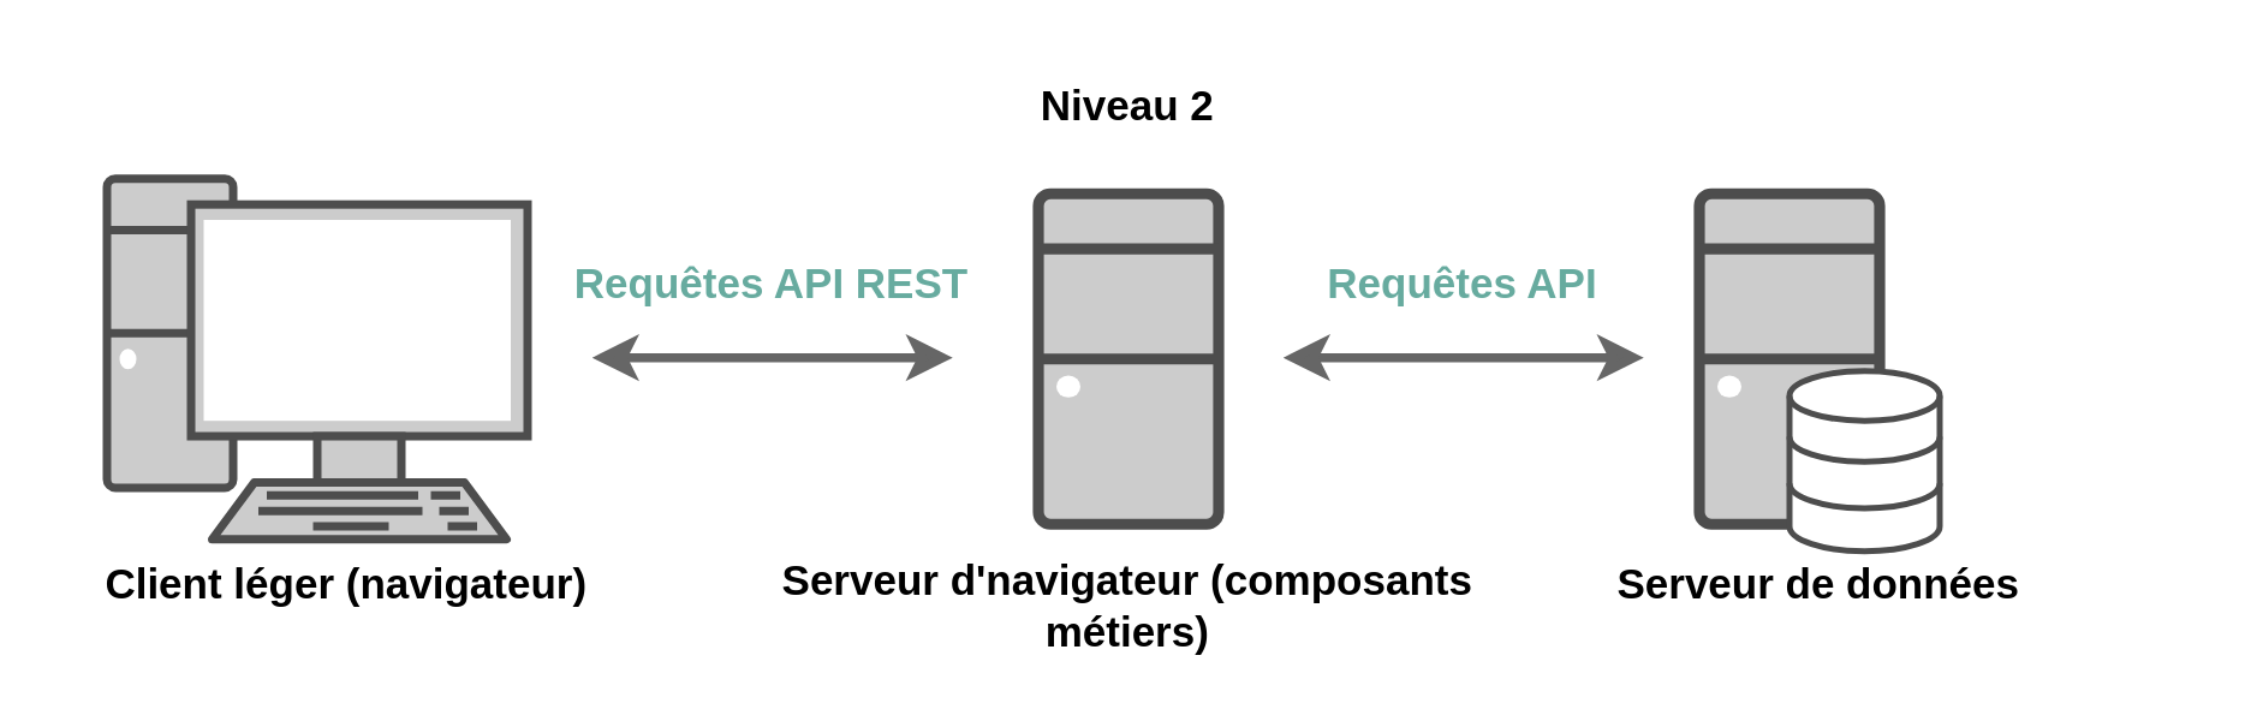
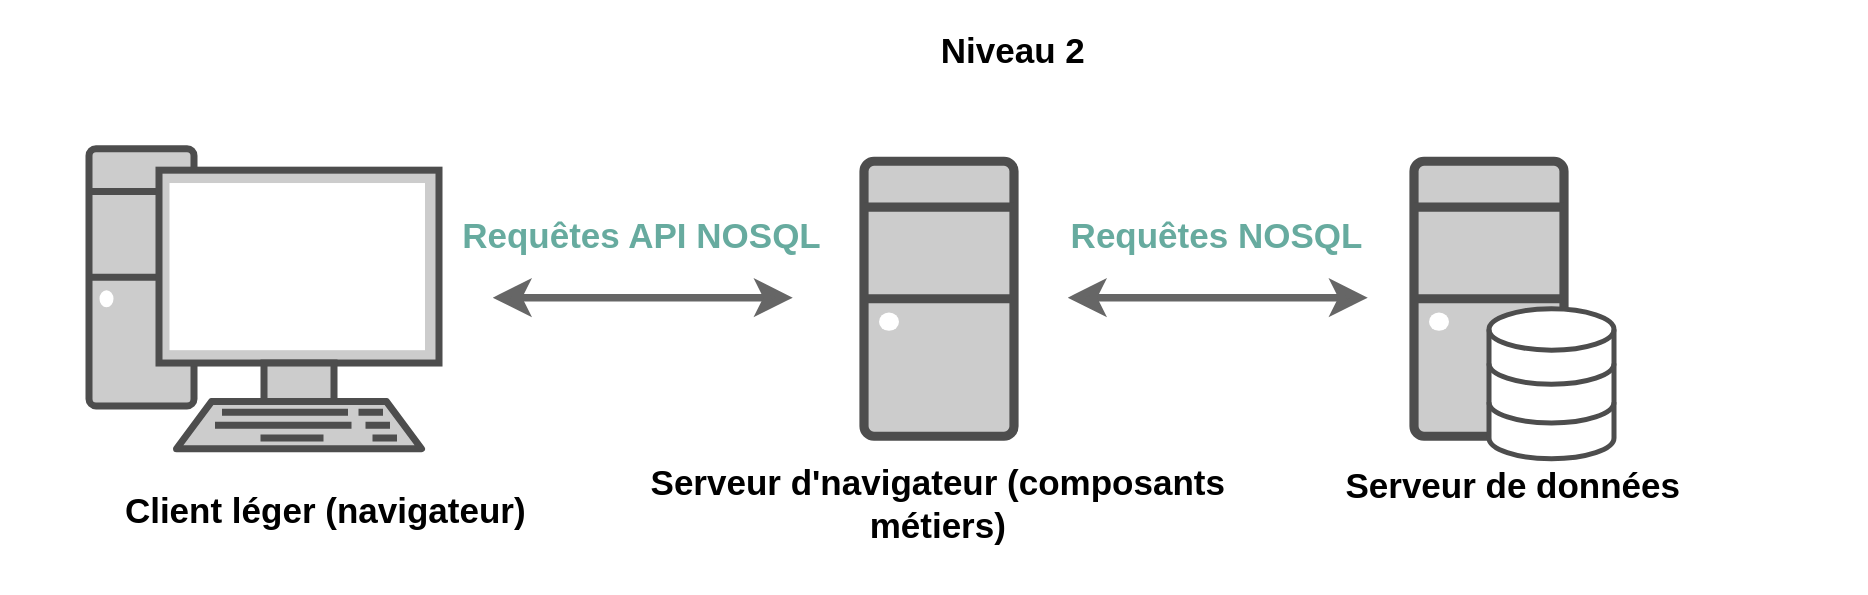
  <mxCell id="0" />
  <mxCell id="1" parent="0" />
  <mxCell id="2" value="" style="fontColor=#0066CC;verticalAlign=top;verticalLabelPosition=bottom;labelPosition=center;align=center;html=1;outlineConnect=0;fillColor=#CCCCCC;strokeColor=#4D4D4D;gradientColor=none;gradientDirection=north;strokeWidth=2;shape=mxgraph.networks.pc;" parent="1" vertex="1"><mxGeometry x="35" y="59" width="140" height="120" as="geometry" /></mxCell>
  <mxCell id="3" value="" style="fontColor=#0066CC;verticalAlign=top;verticalLabelPosition=bottom;labelPosition=center;align=center;html=1;outlineConnect=0;fillColor=#CCCCCC;strokeColor=#4D4D4D;gradientColor=none;gradientDirection=north;strokeWidth=2;shape=mxgraph.networks.desktop_pc;" parent="1" vertex="1"><mxGeometry x="345" y="64" width="60" height="110" as="geometry" /></mxCell>
  <mxCell id="4" value="" style="fontColor=#0066CC;verticalAlign=top;verticalLabelPosition=bottom;labelPosition=center;align=center;html=1;outlineConnect=0;fillColor=#CCCCCC;strokeColor=#4D4D4D;gradientColor=none;gradientDirection=north;strokeWidth=2;shape=mxgraph.networks.desktop_pc;" parent="1" vertex="1"><mxGeometry x="565" y="64" width="60" height="110" as="geometry" /></mxCell>
  <mxCell id="5" value="" style="html=1;verticalLabelPosition=bottom;align=center;labelBackgroundColor=#ffffff;verticalAlign=top;strokeWidth=2;strokeColor=#4D4D4D;shadow=0;dashed=0;shape=mxgraph.ios7.icons.data;" parent="1" vertex="1"><mxGeometry x="595" y="123" width="50" height="60" as="geometry" /></mxCell>
- <mxCell id="6" value="&lt;font color=&quot;#67ab9f&quot; size=&quot;1&quot;&gt;&lt;b style=&quot;font-size: 14px;&quot;&gt;Requêtes API REST&lt;/b&gt;&lt;/font&gt;" style="text;html=1;align=center;verticalAlign=middle;whiteSpace=wrap;rounded=0;" parent="1" vertex="1"><mxGeometry x="175" y="79" width="163" height="30" as="geometry" /></mxCell>
- <mxCell id="7" value="&lt;font color=&quot;#67ab9f&quot; style=&quot;font-size: 14px;&quot;&gt;&lt;b style=&quot;&quot;&gt;Requêtes API&lt;/b&gt;&lt;/font&gt;" style="text;html=1;align=center;verticalAlign=middle;whiteSpace=wrap;rounded=0;" parent="1" vertex="1"><mxGeometry x="405" y="79" width="163" height="30" as="geometry" /></mxCell>
- <mxCell id="8" value="&lt;font style=&quot;font-size: 14px;&quot;&gt;&lt;b&gt;Niveau 2&lt;/b&gt;&lt;/font&gt;" style="text;html=1;align=center;verticalAlign=middle;whiteSpace=wrap;rounded=0;" parent="1" vertex="1"><mxGeometry x="345" y="20" width="60" height="30" as="geometry" /></mxCell>
+ <mxCell id="6" value="&lt;font color=&quot;#67ab9f&quot; size=&quot;1&quot;&gt;&lt;b style=&quot;font-size: 14px;&quot;&gt;Requêtes API NOSQL&lt;/b&gt;&lt;/font&gt;" style="text;html=1;align=center;verticalAlign=middle;whiteSpace=wrap;rounded=0;" parent="1" vertex="1"><mxGeometry x="175" y="79" width="163" height="30" as="geometry" /></mxCell>
+ <mxCell id="7" value="&lt;font color=&quot;#67ab9f&quot; style=&quot;font-size: 14px;&quot;&gt;&lt;b style=&quot;&quot;&gt;Requêtes NOSQL&lt;/b&gt;&lt;/font&gt;" style="text;html=1;align=center;verticalAlign=middle;whiteSpace=wrap;rounded=0;" parent="1" vertex="1"><mxGeometry x="405" y="79" width="163" height="30" as="geometry" /></mxCell>
+ <mxCell id="8" value="&lt;font style=&quot;font-size: 14px;&quot;&gt;&lt;b&gt;Niveau 2&lt;/b&gt;&lt;/font&gt;" style="text;html=1;align=center;verticalAlign=middle;whiteSpace=wrap;rounded=0;" parent="1" vertex="1"><mxGeometry x="375" y="5" width="60" height="30" as="geometry" /></mxCell>
  <mxCell id="9" value="" style="endArrow=classic;startArrow=classic;html=1;rounded=0;strokeWidth=3;strokeColor=#666666;" parent="1" edge="1"><mxGeometry width="50" height="50" relative="1" as="geometry"><mxPoint x="196.5" y="118.55" as="sourcePoint" /><mxPoint x="316.5" y="118.55" as="targetPoint" /></mxGeometry></mxCell>
  <mxCell id="10" value="" style="endArrow=classic;startArrow=classic;html=1;rounded=0;strokeWidth=3;strokeColor=#666666;" parent="1" edge="1"><mxGeometry width="50" height="50" relative="1" as="geometry"><mxPoint x="426.5" y="118.55" as="sourcePoint" /><mxPoint x="546.5" y="118.55" as="targetPoint" /></mxGeometry></mxCell>
- <mxCell id="11" value="&lt;font style=&quot;font-size: 14px;&quot;&gt;&lt;b&gt;Client léger (navigateur)&lt;/b&gt;&lt;/font&gt;" style="text;html=1;align=center;verticalAlign=middle;whiteSpace=wrap;rounded=0;" parent="1" vertex="1"><mxGeometry x="20" y="179" width="190" height="30" as="geometry" /></mxCell>
+ <mxCell id="11" value="&lt;font style=&quot;font-size: 14px;&quot;&gt;&lt;b&gt;Client léger (navigateur)&lt;/b&gt;&lt;/font&gt;" style="text;html=1;align=center;verticalAlign=middle;whiteSpace=wrap;rounded=0;" parent="1" vertex="1"><mxGeometry x="35" y="189" width="190" height="30" as="geometry" /></mxCell>
  <mxCell id="12" value="&lt;font style=&quot;font-size: 14px;&quot;&gt;&lt;b&gt;Serveur d'navigateur (composants métiers)&lt;/b&gt;&lt;/font&gt;" style="text;html=1;align=center;verticalAlign=middle;whiteSpace=wrap;rounded=0;" parent="1" vertex="1"><mxGeometry x="255" y="186" width="240" height="30" as="geometry" /></mxCell>
  <mxCell id="13" value="&lt;font style=&quot;font-size: 14px;&quot;&gt;&lt;b&gt;Serveur de données&lt;/b&gt;&lt;/font&gt;" style="text;html=1;align=center;verticalAlign=middle;whiteSpace=wrap;rounded=0;" parent="1" vertex="1"><mxGeometry x="485" y="179" width="240" height="30" as="geometry" /></mxCell>
